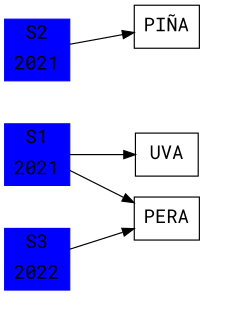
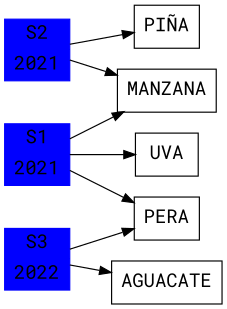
  digraph {
    fontname="Roboto Mono"
    rankdir=LR
    node [fontname="Roboto Mono" fontsize=16 shape=record]
    edge [fontname="Roboto Mono"]
    n1 [color=blue label="S1|2021" style=filled]
+   MANZANA
    PERA
    UVA
    n5 [color=blue label="S2|2021" style=filled]
    "PIÑA"
    n7 [color=blue label="S3|2022" style=filled]
+   AGUACATE
+   n1 -> MANZANA
    n1 -> PERA
    n1 -> UVA
+   n5 -> MANZANA
    n5 -> "PIÑA"
    n7 -> PERA
+   n7 -> AGUACATE
  }
